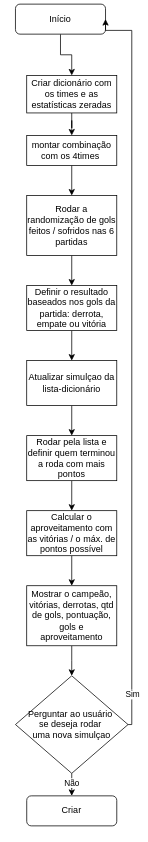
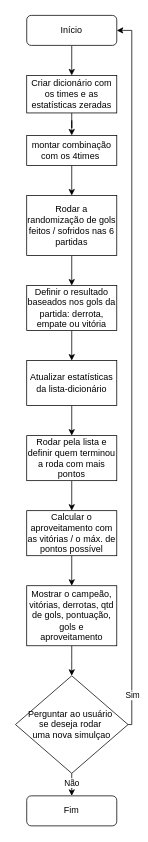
  <mxCell id="0" />
  <mxCell id="1" parent="0" />
  <mxCell id="2" value="" style="edgeStyle=orthogonalEdgeStyle;rounded=0;orthogonalLoop=1;jettySize=auto;html=1;" edge="1" parent="1" source="3" target="7"><mxGeometry relative="1" as="geometry" /></mxCell>
- <mxCell id="3" value="Início" style="rounded=1;whiteSpace=wrap;html=1;" vertex="1" parent="1"><mxGeometry x="20" y="5" width="120" height="40" as="geometry" /></mxCell>
+ <mxCell id="3" value="Início" style="rounded=1;whiteSpace=wrap;html=1;" vertex="1" parent="1"><mxGeometry x="35" y="20" width="120" height="40" as="geometry" /></mxCell>
  <mxCell id="4" value="" style="edgeStyle=orthogonalEdgeStyle;rounded=0;orthogonalLoop=1;jettySize=auto;html=1;" edge="1" parent="1" source="5" target="9"><mxGeometry relative="1" as="geometry" /></mxCell>
  <mxCell id="5" value="montar combinação com os 4times&amp;nbsp;" style="rounded=0;whiteSpace=wrap;html=1;" vertex="1" parent="1"><mxGeometry x="35" y="180" width="120" height="40" as="geometry" /></mxCell>
  <mxCell id="6" value="" style="edgeStyle=orthogonalEdgeStyle;rounded=0;orthogonalLoop=1;jettySize=auto;html=1;" edge="1" parent="1" source="7" target="5"><mxGeometry relative="1" as="geometry" /></mxCell>
  <mxCell id="7" value="Criar dicionário com os times e as estatísticas zeradas" style="rounded=0;whiteSpace=wrap;html=1;" vertex="1" parent="1"><mxGeometry x="35" y="100" width="120" height="50" as="geometry" /></mxCell>
  <mxCell id="8" value="" style="edgeStyle=orthogonalEdgeStyle;rounded=0;orthogonalLoop=1;jettySize=auto;html=1;" edge="1" parent="1" source="9" target="11"><mxGeometry relative="1" as="geometry" /></mxCell>
  <mxCell id="9" value="Rodar a randomização de gols feitos / sofridos nas 6 partidas" style="rounded=0;whiteSpace=wrap;html=1;" vertex="1" parent="1"><mxGeometry x="35" y="260" width="120" height="80" as="geometry" /></mxCell>
  <mxCell id="10" value="" style="edgeStyle=orthogonalEdgeStyle;rounded=0;orthogonalLoop=1;jettySize=auto;html=1;" edge="1" parent="1" source="11" target="13"><mxGeometry relative="1" as="geometry" /></mxCell>
  <mxCell id="11" value="Definir o resultado baseados nos gols da partida: derrota, empate ou vitória" style="rounded=0;whiteSpace=wrap;html=1;" vertex="1" parent="1"><mxGeometry x="35" y="380" width="120" height="60" as="geometry" /></mxCell>
  <mxCell id="12" value="" style="edgeStyle=orthogonalEdgeStyle;rounded=0;orthogonalLoop=1;jettySize=auto;html=1;" edge="1" parent="1" source="13" target="15"><mxGeometry relative="1" as="geometry" /></mxCell>
- <mxCell id="13" value="Atualizar simulçao da lista-dicionário" style="rounded=0;whiteSpace=wrap;html=1;" vertex="1" parent="1"><mxGeometry x="35" y="480" width="120" height="60" as="geometry" /></mxCell>
+ <mxCell id="13" value="Atualizar estatísticas da lista-dicionário" style="rounded=0;whiteSpace=wrap;html=1;" vertex="1" parent="1"><mxGeometry x="35" y="480" width="120" height="60" as="geometry" /></mxCell>
  <mxCell id="14" value="" style="edgeStyle=orthogonalEdgeStyle;rounded=0;orthogonalLoop=1;jettySize=auto;html=1;" edge="1" parent="1" source="15" target="17"><mxGeometry relative="1" as="geometry" /></mxCell>
  <mxCell id="15" value="Rodar pela lista e definir quem terminou a roda com mais pontos" style="rounded=0;whiteSpace=wrap;html=1;" vertex="1" parent="1"><mxGeometry x="35" y="580" width="120" height="60" as="geometry" /></mxCell>
  <mxCell id="16" value="" style="edgeStyle=orthogonalEdgeStyle;rounded=0;orthogonalLoop=1;jettySize=auto;html=1;" edge="1" parent="1" source="17" target="19"><mxGeometry relative="1" as="geometry" /></mxCell>
  <mxCell id="17" value="Calcular o aproveitamento com as vitórias / o máx. de pontos possível" style="rounded=0;whiteSpace=wrap;html=1;" vertex="1" parent="1"><mxGeometry x="35" y="680" width="120" height="60" as="geometry" /></mxCell>
  <mxCell id="18" value="" style="edgeStyle=orthogonalEdgeStyle;rounded=0;orthogonalLoop=1;jettySize=auto;html=1;" edge="1" parent="1" source="19"><mxGeometry relative="1" as="geometry"><mxPoint x="95" y="900" as="targetPoint" /></mxGeometry></mxCell>
  <mxCell id="19" value="Mostrar o campeão, vitórias, derrotas, qtd de gols, pontuação, gols e aproveitamento" style="rounded=0;whiteSpace=wrap;html=1;" vertex="1" parent="1"><mxGeometry x="35" y="780" width="120" height="80" as="geometry" /></mxCell>
  <mxCell id="20" value="" style="edgeStyle=orthogonalEdgeStyle;rounded=0;orthogonalLoop=1;jettySize=auto;html=1;" edge="1" parent="1" source="24" target="25"><mxGeometry relative="1" as="geometry" /></mxCell>
  <mxCell id="21" value="Não" style="edgeLabel;html=1;align=center;verticalAlign=middle;resizable=0;points=[];" connectable="0" vertex="1" parent="20"><mxGeometry x="0.286" y="-1" relative="1" as="geometry"><mxPoint as="offset" /></mxGeometry></mxCell>
  <mxCell id="22" style="edgeStyle=orthogonalEdgeStyle;rounded=0;orthogonalLoop=1;jettySize=auto;html=1;entryX=1;entryY=0.5;entryDx=0;entryDy=0;" edge="1" parent="1" source="24" target="3"><mxGeometry relative="1" as="geometry"><Array as="points"><mxPoint x="175" y="965" /><mxPoint x="175" y="40" /></Array></mxGeometry></mxCell>
  <mxCell id="23" value="Sim" style="edgeLabel;html=1;align=center;verticalAlign=middle;resizable=0;points=[];" connectable="0" vertex="1" parent="22"><mxGeometry x="-0.906" relative="1" as="geometry"><mxPoint as="offset" /></mxGeometry></mxCell>
  <mxCell id="24" value="Perguntar ao usuário&amp;nbsp;&lt;div&gt;se deseja rodar&amp;nbsp;&lt;/div&gt;&lt;div&gt;uma nova simulçao&lt;/div&gt;" style="rhombus;whiteSpace=wrap;html=1;" vertex="1" parent="1"><mxGeometry x="20" y="900" width="150" height="130" as="geometry" /></mxCell>
- <mxCell id="25" value="Criar" style="rounded=1;whiteSpace=wrap;html=1;" vertex="1" parent="1"><mxGeometry x="35" y="1060" width="120" height="40" as="geometry" /></mxCell>
+ <mxCell id="25" value="Fim" style="rounded=1;whiteSpace=wrap;html=1;" vertex="1" parent="1"><mxGeometry x="35" y="1060" width="120" height="40" as="geometry" /></mxCell>
